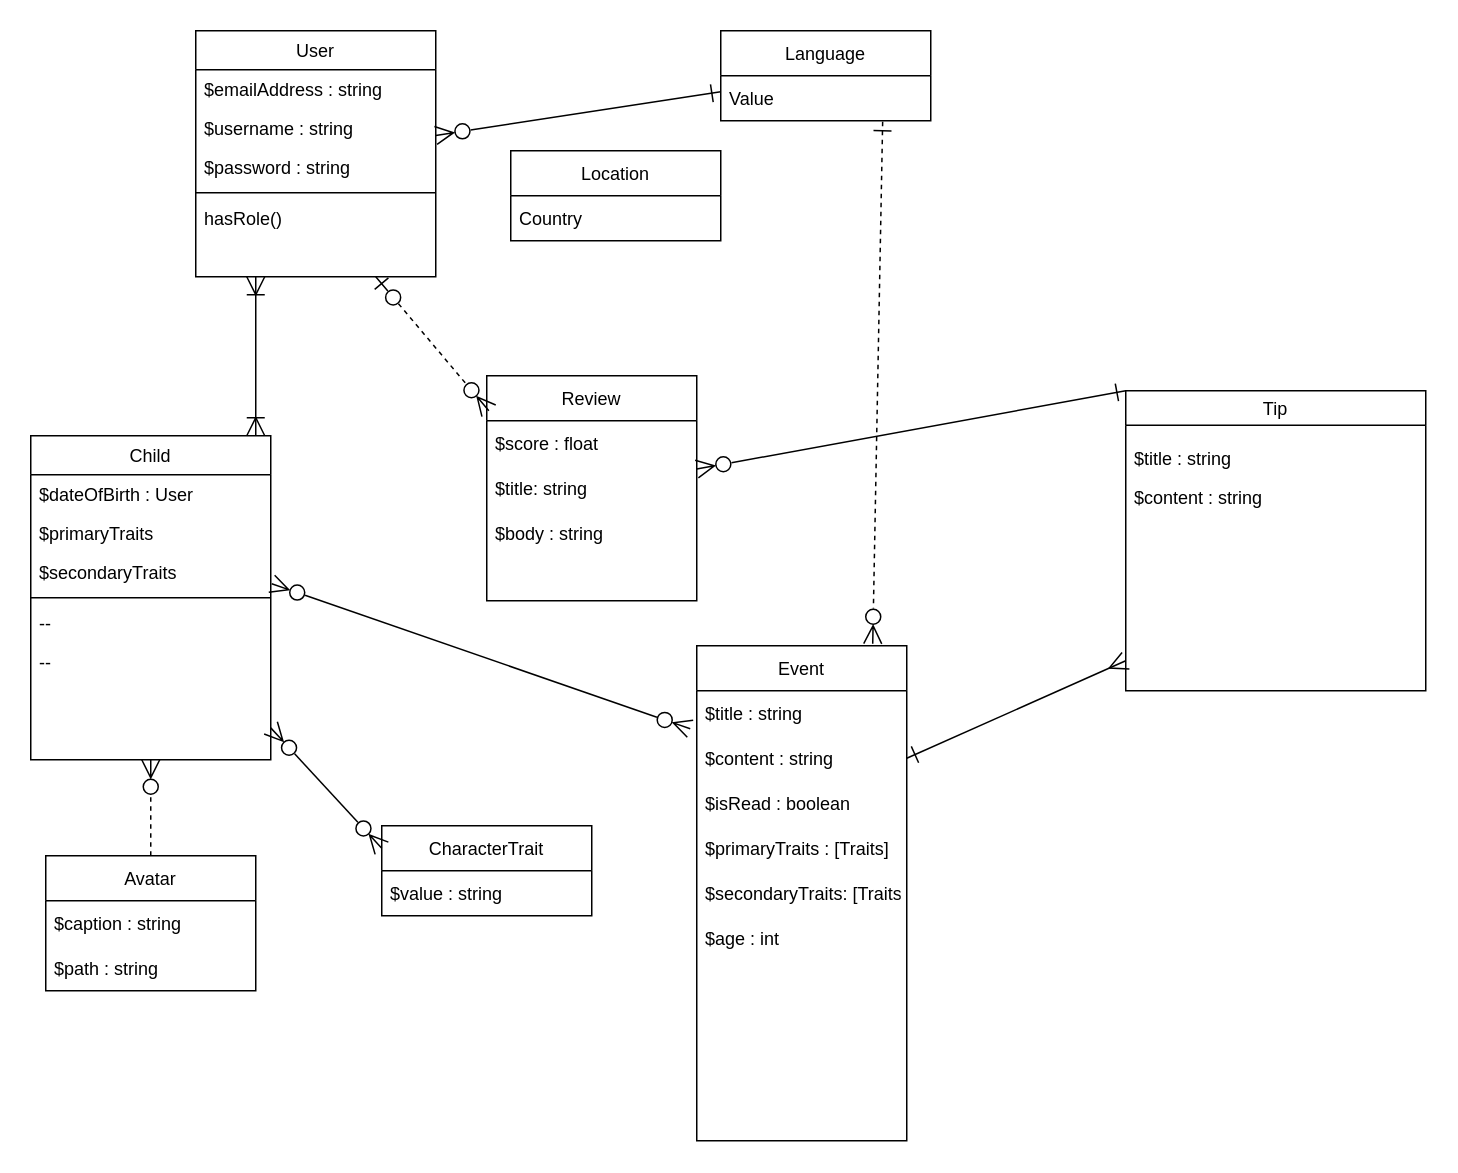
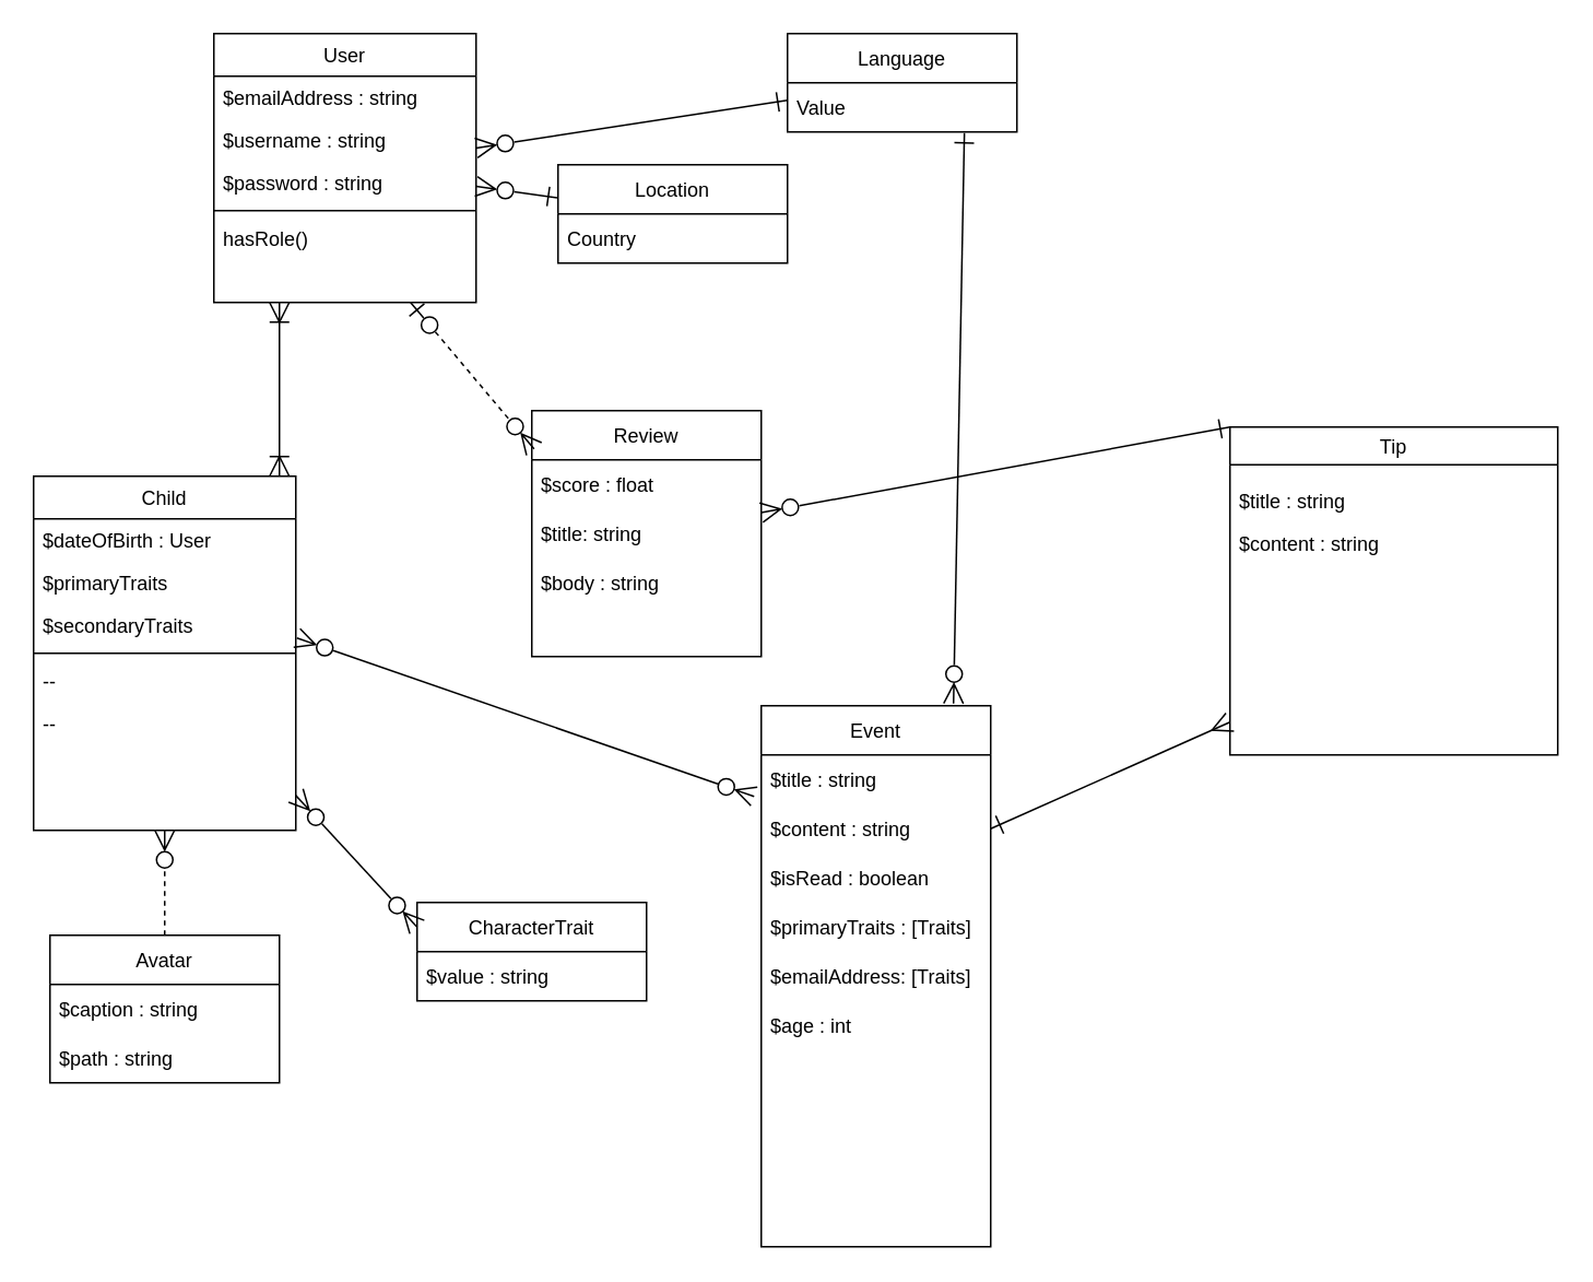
  <mxCell id="0" />
  <mxCell id="1" parent="0" />
  <mxCell id="2" value="User&#10;" style="swimlane;fontStyle=0;align=center;verticalAlign=top;childLayout=stackLayout;horizontal=1;startSize=26;horizontalStack=0;resizeParent=1;resizeLast=0;collapsible=1;marginBottom=0;rounded=0;shadow=0;strokeWidth=1;" parent="1" vertex="1"><mxGeometry x="130" y="20" width="160" height="164" as="geometry"><mxRectangle x="230" y="140" width="160" height="26" as="alternateBounds" /></mxGeometry></mxCell>
  <mxCell id="3" value="$emailAddress : string" style="text;align=left;verticalAlign=top;spacingLeft=4;spacingRight=4;overflow=hidden;rotatable=0;points=[[0,0.5],[1,0.5]];portConstraint=eastwest;" parent="2" vertex="1"><mxGeometry y="26" width="160" height="26" as="geometry" /></mxCell>
  <mxCell id="4" value="$username : string" style="text;align=left;verticalAlign=top;spacingLeft=4;spacingRight=4;overflow=hidden;rotatable=0;points=[[0,0.5],[1,0.5]];portConstraint=eastwest;rounded=0;shadow=0;html=0;" parent="2" vertex="1"><mxGeometry y="52" width="160" height="26" as="geometry" /></mxCell>
  <mxCell id="5" value="$password : string" style="text;align=left;verticalAlign=top;spacingLeft=4;spacingRight=4;overflow=hidden;rotatable=0;points=[[0,0.5],[1,0.5]];portConstraint=eastwest;rounded=0;shadow=0;html=0;" parent="2" vertex="1"><mxGeometry y="78" width="160" height="26" as="geometry" /></mxCell>
  <mxCell id="6" value="" style="line;html=1;strokeWidth=1;align=left;verticalAlign=middle;spacingTop=-1;spacingLeft=3;spacingRight=3;rotatable=0;labelPosition=right;points=[];portConstraint=eastwest;" parent="2" vertex="1"><mxGeometry y="104" width="160" height="8" as="geometry" /></mxCell>
  <mxCell id="7" value="hasRole()" style="text;align=left;verticalAlign=top;spacingLeft=4;spacingRight=4;overflow=hidden;rotatable=0;points=[[0,0.5],[1,0.5]];portConstraint=eastwest;" parent="2" vertex="1"><mxGeometry y="112" width="160" height="26" as="geometry" /></mxCell>
  <mxCell id="8" value="Child&#10;" style="swimlane;fontStyle=0;align=center;verticalAlign=top;childLayout=stackLayout;horizontal=1;startSize=26;horizontalStack=0;resizeParent=1;resizeLast=0;collapsible=1;marginBottom=0;rounded=0;shadow=0;strokeWidth=1;" parent="1" vertex="1"><mxGeometry x="20" y="290" width="160" height="216" as="geometry"><mxRectangle x="550" y="140" width="160" height="26" as="alternateBounds" /></mxGeometry></mxCell>
  <mxCell id="9" value="$dateOfBirth : User" style="text;align=left;verticalAlign=top;spacingLeft=4;spacingRight=4;overflow=hidden;rotatable=0;points=[[0,0.5],[1,0.5]];portConstraint=eastwest;" parent="8" vertex="1"><mxGeometry y="26" width="160" height="26" as="geometry" /></mxCell>
  <mxCell id="10" value="$primaryTraits" style="text;align=left;verticalAlign=top;spacingLeft=4;spacingRight=4;overflow=hidden;rotatable=0;points=[[0,0.5],[1,0.5]];portConstraint=eastwest;rounded=0;shadow=0;html=0;" parent="8" vertex="1"><mxGeometry y="52" width="160" height="26" as="geometry" /></mxCell>
  <mxCell id="11" value="$secondaryTraits&#10;" style="text;align=left;verticalAlign=top;spacingLeft=4;spacingRight=4;overflow=hidden;rotatable=0;points=[[0,0.5],[1,0.5]];portConstraint=eastwest;rounded=0;shadow=0;html=0;" parent="8" vertex="1"><mxGeometry y="78" width="160" height="26" as="geometry" /></mxCell>
  <mxCell id="12" value="" style="line;html=1;strokeWidth=1;align=left;verticalAlign=middle;spacingTop=-1;spacingLeft=3;spacingRight=3;rotatable=0;labelPosition=right;points=[];portConstraint=eastwest;" parent="8" vertex="1"><mxGeometry y="104" width="160" height="8" as="geometry" /></mxCell>
  <mxCell id="13" value="--" style="text;align=left;verticalAlign=top;spacingLeft=4;spacingRight=4;overflow=hidden;rotatable=0;points=[[0,0.5],[1,0.5]];portConstraint=eastwest;" parent="8" vertex="1"><mxGeometry y="112" width="160" height="26" as="geometry" /></mxCell>
  <mxCell id="14" value="--" style="text;align=left;verticalAlign=top;spacingLeft=4;spacingRight=4;overflow=hidden;rotatable=0;points=[[0,0.5],[1,0.5]];portConstraint=eastwest;" parent="8" vertex="1"><mxGeometry y="138" width="160" height="26" as="geometry" /></mxCell>
  <mxCell id="15" value="" style="endArrow=ERoneToMany;shadow=0;strokeWidth=1;rounded=0;endFill=0;edgeStyle=elbowEdgeStyle;elbow=vertical;startArrow=ERoneToMany;startFill=0;endSize=10;startSize=10;exitX=0.25;exitY=1;exitDx=0;exitDy=0;" parent="1" source="2" target="8" edge="1"><mxGeometry x="0.5" y="41" relative="1" as="geometry"><mxPoint x="100" y="398" as="sourcePoint" /><mxPoint x="450" y="92" as="targetPoint" /><mxPoint x="-40" y="32" as="offset" /><Array as="points"><mxPoint x="100" y="460" /></Array></mxGeometry></mxCell>
  <mxCell id="16" value="CharacterTrait" style="swimlane;fontStyle=0;childLayout=stackLayout;horizontal=1;startSize=30;horizontalStack=0;resizeParent=1;resizeParentMax=0;resizeLast=0;collapsible=1;marginBottom=0;" parent="1" vertex="1"><mxGeometry x="254" y="550" width="140" height="60" as="geometry" /></mxCell>
  <mxCell id="17" value="$value : string" style="text;strokeColor=none;fillColor=none;align=left;verticalAlign=middle;spacingLeft=4;spacingRight=4;overflow=hidden;points=[[0,0.5],[1,0.5]];portConstraint=eastwest;rotatable=0;" parent="16" vertex="1"><mxGeometry y="30" width="140" height="30" as="geometry" /></mxCell>
  <mxCell id="18" value="" style="endArrow=ERzeroToMany;html=1;rounded=0;endSize=10;startArrow=ERzeroToMany;startFill=0;endFill=0;startSize=10;entryX=0;entryY=0.25;entryDx=0;entryDy=0;" parent="1" source="8" target="16" edge="1"><mxGeometry width="50" height="50" relative="1" as="geometry"><mxPoint x="190" y="807" as="sourcePoint" /><mxPoint x="318.6" y="712.01" as="targetPoint" /></mxGeometry></mxCell>
  <mxCell id="19" value="Language" style="swimlane;fontStyle=0;childLayout=stackLayout;horizontal=1;startSize=30;horizontalStack=0;resizeParent=1;resizeParentMax=0;resizeLast=0;collapsible=1;marginBottom=0;" parent="1" vertex="1"><mxGeometry x="480" y="20" width="140" height="60" as="geometry" /></mxCell>
  <mxCell id="20" value="Value" style="text;strokeColor=none;fillColor=none;align=left;verticalAlign=middle;spacingLeft=4;spacingRight=4;overflow=hidden;points=[[0,0.5],[1,0.5]];portConstraint=eastwest;rotatable=0;" parent="19" vertex="1"><mxGeometry y="30" width="140" height="30" as="geometry" /></mxCell>
  <mxCell id="21" value="Location" style="swimlane;fontStyle=0;childLayout=stackLayout;horizontal=1;startSize=30;horizontalStack=0;resizeParent=1;resizeParentMax=0;resizeLast=0;collapsible=1;marginBottom=0;" parent="1" vertex="1"><mxGeometry x="340" y="100" width="140" height="60" as="geometry" /></mxCell>
  <mxCell id="22" value="Country" style="text;strokeColor=none;fillColor=none;align=left;verticalAlign=middle;spacingLeft=4;spacingRight=4;overflow=hidden;points=[[0,0.5],[1,0.5]];portConstraint=eastwest;rotatable=0;" parent="21" vertex="1"><mxGeometry y="30" width="140" height="30" as="geometry" /></mxCell>
  <mxCell id="23" value="" style="endArrow=ERone;html=1;rounded=0;startSize=10;endSize=10;startArrow=ERzeroToMany;startFill=0;endFill=0;" parent="1" source="2" target="19" edge="1"><mxGeometry width="50" height="50" relative="1" as="geometry"><mxPoint x="370" y="540" as="sourcePoint" /><mxPoint x="420" y="490" as="targetPoint" /></mxGeometry></mxCell>
+ <mxCell id="24" value="" style="endArrow=ERone;html=1;rounded=0;startSize=10;endSize=10;startArrow=ERzeroToMany;startFill=0;endFill=0;" parent="1" source="2" target="21" edge="1"><mxGeometry width="50" height="50" relative="1" as="geometry"><mxPoint x="370" y="540" as="sourcePoint" /><mxPoint x="420" y="490" as="targetPoint" /></mxGeometry></mxCell>
  <mxCell id="25" value="Avatar" style="swimlane;fontStyle=0;childLayout=stackLayout;horizontal=1;startSize=30;horizontalStack=0;resizeParent=1;resizeParentMax=0;resizeLast=0;collapsible=1;marginBottom=0;" parent="1" vertex="1"><mxGeometry x="30" y="570" width="140" height="90" as="geometry" /></mxCell>
  <mxCell id="26" value="$caption : string" style="text;strokeColor=none;fillColor=none;align=left;verticalAlign=middle;spacingLeft=4;spacingRight=4;overflow=hidden;points=[[0,0.5],[1,0.5]];portConstraint=eastwest;rotatable=0;" parent="25" vertex="1"><mxGeometry y="30" width="140" height="30" as="geometry" /></mxCell>
  <mxCell id="27" value="$path : string" style="text;strokeColor=none;fillColor=none;align=left;verticalAlign=middle;spacingLeft=4;spacingRight=4;overflow=hidden;points=[[0,0.5],[1,0.5]];portConstraint=eastwest;rotatable=0;" parent="25" vertex="1"><mxGeometry y="60" width="140" height="30" as="geometry" /></mxCell>
  <mxCell id="28" value="Review" style="swimlane;fontStyle=0;childLayout=stackLayout;horizontal=1;startSize=30;horizontalStack=0;resizeParent=1;resizeParentMax=0;resizeLast=0;collapsible=1;marginBottom=0;" parent="1" vertex="1"><mxGeometry x="324" y="250" width="140" height="150" as="geometry" /></mxCell>
  <mxCell id="29" value="$score : float" style="text;strokeColor=none;fillColor=none;align=left;verticalAlign=middle;spacingLeft=4;spacingRight=4;overflow=hidden;points=[[0,0.5],[1,0.5]];portConstraint=eastwest;rotatable=0;" parent="28" vertex="1"><mxGeometry y="30" width="140" height="30" as="geometry" /></mxCell>
  <mxCell id="30" value="$title: string" style="text;strokeColor=none;fillColor=none;align=left;verticalAlign=middle;spacingLeft=4;spacingRight=4;overflow=hidden;points=[[0,0.5],[1,0.5]];portConstraint=eastwest;rotatable=0;" parent="28" vertex="1"><mxGeometry y="60" width="140" height="30" as="geometry" /></mxCell>
  <mxCell id="31" value="$body : string" style="text;strokeColor=none;fillColor=none;align=left;verticalAlign=middle;spacingLeft=4;spacingRight=4;overflow=hidden;points=[[0,0.5],[1,0.5]];portConstraint=eastwest;rotatable=0;" parent="28" vertex="1"><mxGeometry y="90" width="140" height="30" as="geometry" /></mxCell>
  <mxCell id="32" style="text;strokeColor=none;fillColor=none;align=left;verticalAlign=middle;spacingLeft=4;spacingRight=4;overflow=hidden;points=[[0,0.5],[1,0.5]];portConstraint=eastwest;rotatable=0;" parent="28" vertex="1"><mxGeometry y="120" width="140" height="30" as="geometry" /></mxCell>
  <mxCell id="33" value="" style="endArrow=ERzeroToMany;html=1;rounded=0;startSize=10;endSize=10;exitX=0.5;exitY=0;exitDx=0;exitDy=0;entryX=0.5;entryY=1;entryDx=0;entryDy=0;endFill=0;dashed=1;" parent="1" source="25" target="8" edge="1"><mxGeometry width="50" height="50" relative="1" as="geometry"><mxPoint x="370" y="640" as="sourcePoint" /><mxPoint x="90" y="810" as="targetPoint" /></mxGeometry></mxCell>
  <mxCell id="34" value="Event" style="swimlane;fontStyle=0;childLayout=stackLayout;horizontal=1;startSize=30;horizontalStack=0;resizeParent=1;resizeParentMax=0;resizeLast=0;collapsible=1;marginBottom=0;" parent="1" vertex="1"><mxGeometry x="464" y="430" width="140" height="330" as="geometry" /></mxCell>
  <mxCell id="35" value="$title : string" style="text;strokeColor=none;fillColor=none;align=left;verticalAlign=middle;spacingLeft=4;spacingRight=4;overflow=hidden;points=[[0,0.5],[1,0.5]];portConstraint=eastwest;rotatable=0;" parent="34" vertex="1"><mxGeometry y="30" width="140" height="30" as="geometry" /></mxCell>
  <mxCell id="36" value="$content : string" style="text;strokeColor=none;fillColor=none;align=left;verticalAlign=middle;spacingLeft=4;spacingRight=4;overflow=hidden;points=[[0,0.5],[1,0.5]];portConstraint=eastwest;rotatable=0;" parent="34" vertex="1"><mxGeometry y="60" width="140" height="30" as="geometry" /></mxCell>
  <mxCell id="37" value="$isRead : boolean" style="text;strokeColor=none;fillColor=none;align=left;verticalAlign=middle;spacingLeft=4;spacingRight=4;overflow=hidden;points=[[0,0.5],[1,0.5]];portConstraint=eastwest;rotatable=0;" parent="34" vertex="1"><mxGeometry y="90" width="140" height="30" as="geometry" /></mxCell>
  <mxCell id="38" value="$primaryTraits : [Traits]" style="text;strokeColor=none;fillColor=none;align=left;verticalAlign=middle;spacingLeft=4;spacingRight=4;overflow=hidden;points=[[0,0.5],[1,0.5]];portConstraint=eastwest;rotatable=0;" parent="34" vertex="1"><mxGeometry y="120" width="140" height="30" as="geometry" /></mxCell>
- <mxCell id="39" value="$secondaryTraits: [Traits]" style="text;strokeColor=none;fillColor=none;align=left;verticalAlign=middle;spacingLeft=4;spacingRight=4;overflow=hidden;points=[[0,0.5],[1,0.5]];portConstraint=eastwest;rotatable=0;" parent="34" vertex="1"><mxGeometry y="150" width="140" height="30" as="geometry" /></mxCell>
+ <mxCell id="39" value="$emailAddress: [Traits]" style="text;strokeColor=none;fillColor=none;align=left;verticalAlign=middle;spacingLeft=4;spacingRight=4;overflow=hidden;points=[[0,0.5],[1,0.5]];portConstraint=eastwest;rotatable=0;" parent="34" vertex="1"><mxGeometry y="150" width="140" height="30" as="geometry" /></mxCell>
  <mxCell id="40" value="$age : int" style="text;strokeColor=none;fillColor=none;align=left;verticalAlign=middle;spacingLeft=4;spacingRight=4;overflow=hidden;points=[[0,0.5],[1,0.5]];portConstraint=eastwest;rotatable=0;" parent="34" vertex="1"><mxGeometry y="180" width="140" height="30" as="geometry" /></mxCell>
  <mxCell id="41" style="text;strokeColor=none;fillColor=none;align=left;verticalAlign=middle;spacingLeft=4;spacingRight=4;overflow=hidden;points=[[0,0.5],[1,0.5]];portConstraint=eastwest;rotatable=0;" parent="34" vertex="1"><mxGeometry y="210" width="140" height="30" as="geometry" /></mxCell>
  <mxCell id="42" style="text;strokeColor=none;fillColor=none;align=left;verticalAlign=middle;spacingLeft=4;spacingRight=4;overflow=hidden;points=[[0,0.5],[1,0.5]];portConstraint=eastwest;rotatable=0;" parent="34" vertex="1"><mxGeometry y="240" width="140" height="30" as="geometry" /></mxCell>
  <mxCell id="43" style="text;strokeColor=none;fillColor=none;align=left;verticalAlign=middle;spacingLeft=4;spacingRight=4;overflow=hidden;points=[[0,0.5],[1,0.5]];portConstraint=eastwest;rotatable=0;" parent="34" vertex="1"><mxGeometry y="270" width="140" height="30" as="geometry" /></mxCell>
  <mxCell id="44" style="text;strokeColor=none;fillColor=none;align=left;verticalAlign=middle;spacingLeft=4;spacingRight=4;overflow=hidden;points=[[0,0.5],[1,0.5]];portConstraint=eastwest;rotatable=0;" parent="34" vertex="1"><mxGeometry y="300" width="140" height="30" as="geometry" /></mxCell>
  <mxCell id="45" value="" style="endArrow=ERzeroToMany;html=1;rounded=0;startSize=10;endSize=10;entryX=-0.031;entryY=0.844;entryDx=0;entryDy=0;endFill=0;startArrow=ERzeroToMany;startFill=0;exitX=1.004;exitY=0.795;exitDx=0;exitDy=0;exitPerimeter=0;entryPerimeter=0;" parent="1" source="11" target="35" edge="1"><mxGeometry width="50" height="50" relative="1" as="geometry"><mxPoint x="430" y="910" as="sourcePoint" /><mxPoint x="420" y="590" as="targetPoint" /></mxGeometry></mxCell>
  <mxCell id="46" value="" style="endArrow=ERone;html=1;rounded=0;startSize=10;endSize=10;entryX=0;entryY=0;entryDx=0;entryDy=0;endFill=0;startArrow=ERzeroToMany;startFill=0;" parent="1" source="28" target="49" edge="1"><mxGeometry width="50" height="50" relative="1" as="geometry"><mxPoint x="370" y="640" as="sourcePoint" /><mxPoint x="420" y="590" as="targetPoint" /></mxGeometry></mxCell>
  <mxCell id="47" value="" style="endArrow=ERzeroToMany;html=1;rounded=0;startSize=10;endSize=10;entryX=0.01;entryY=0.156;entryDx=0;entryDy=0;entryPerimeter=0;endFill=0;startArrow=ERzeroToOne;startFill=0;exitX=0.75;exitY=1;exitDx=0;exitDy=0;dashed=1;" parent="1" source="2" target="28" edge="1"><mxGeometry width="50" height="50" relative="1" as="geometry"><mxPoint x="190" y="400" as="sourcePoint" /><mxPoint x="420" y="590" as="targetPoint" /></mxGeometry></mxCell>
- <mxCell id="48" value="" style="endArrow=ERzeroToMany;html=1;rounded=0;startSize=10;endSize=10;entryX=0.838;entryY=-0.004;entryDx=0;entryDy=0;entryPerimeter=0;exitX=0.771;exitY=1.022;exitDx=0;exitDy=0;exitPerimeter=0;endFill=0;startArrow=ERone;startFill=0;dashed=1;" parent="1" source="20" target="34" edge="1"><mxGeometry width="50" height="50" relative="1" as="geometry"><mxPoint x="370" y="640" as="sourcePoint" /><mxPoint x="420" y="590" as="targetPoint" /></mxGeometry></mxCell>
+ <mxCell id="48" value="" style="endArrow=ERzeroToMany;html=1;rounded=0;startSize=10;endSize=10;entryX=0.838;entryY=-0.004;entryDx=0;entryDy=0;entryPerimeter=0;exitX=0.771;exitY=1.022;exitDx=0;exitDy=0;exitPerimeter=0;endFill=0;startArrow=ERone;startFill=0;" parent="1" source="20" target="34" edge="1"><mxGeometry width="50" height="50" relative="1" as="geometry"><mxPoint x="370" y="640" as="sourcePoint" /><mxPoint x="420" y="590" as="targetPoint" /></mxGeometry></mxCell>
  <mxCell id="49" value="Tip" style="swimlane;fontStyle=0;startSize=23;" vertex="1" parent="1"><mxGeometry x="750" y="260" width="200" height="200" as="geometry" /></mxCell>
  <mxCell id="50" value="$title : string" style="text;strokeColor=none;fillColor=none;align=left;verticalAlign=middle;spacingLeft=4;spacingRight=4;overflow=hidden;points=[[0,0.5],[1,0.5]];portConstraint=eastwest;rotatable=0;" vertex="1" parent="49"><mxGeometry y="30" width="140" height="30" as="geometry" /></mxCell>
  <mxCell id="51" value="$content : string" style="text;strokeColor=none;fillColor=none;align=left;verticalAlign=middle;spacingLeft=4;spacingRight=4;overflow=hidden;points=[[0,0.5],[1,0.5]];portConstraint=eastwest;rotatable=0;" vertex="1" parent="49"><mxGeometry y="56" width="140" height="30" as="geometry" /></mxCell>
  <mxCell id="52" value="" style="endArrow=ERmany;html=1;rounded=0;exitX=1;exitY=0.5;exitDx=0;exitDy=0;startArrow=ERone;startFill=0;endFill=0;endSize=10;startSize=10;" edge="1" parent="1" source="36"><mxGeometry width="50" height="50" relative="1" as="geometry"><mxPoint x="400" y="440" as="sourcePoint" /><mxPoint x="750" y="440" as="targetPoint" /></mxGeometry></mxCell>
